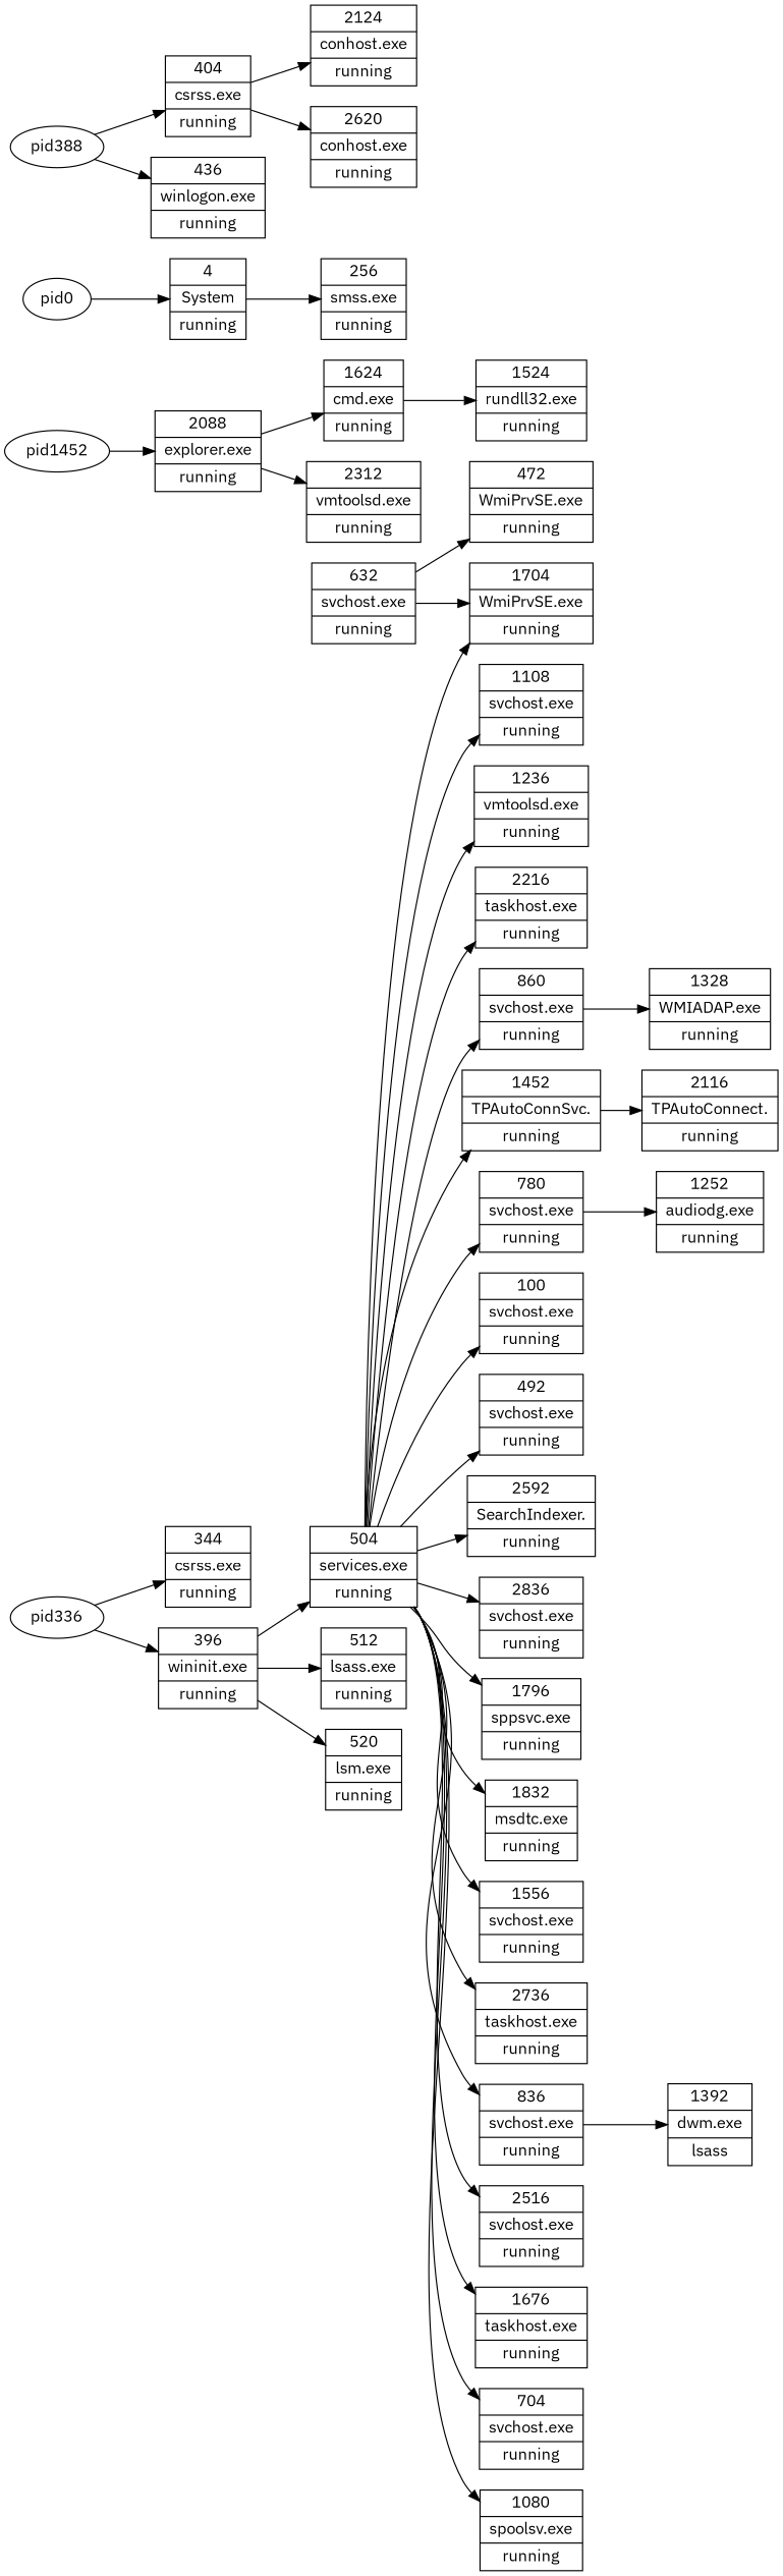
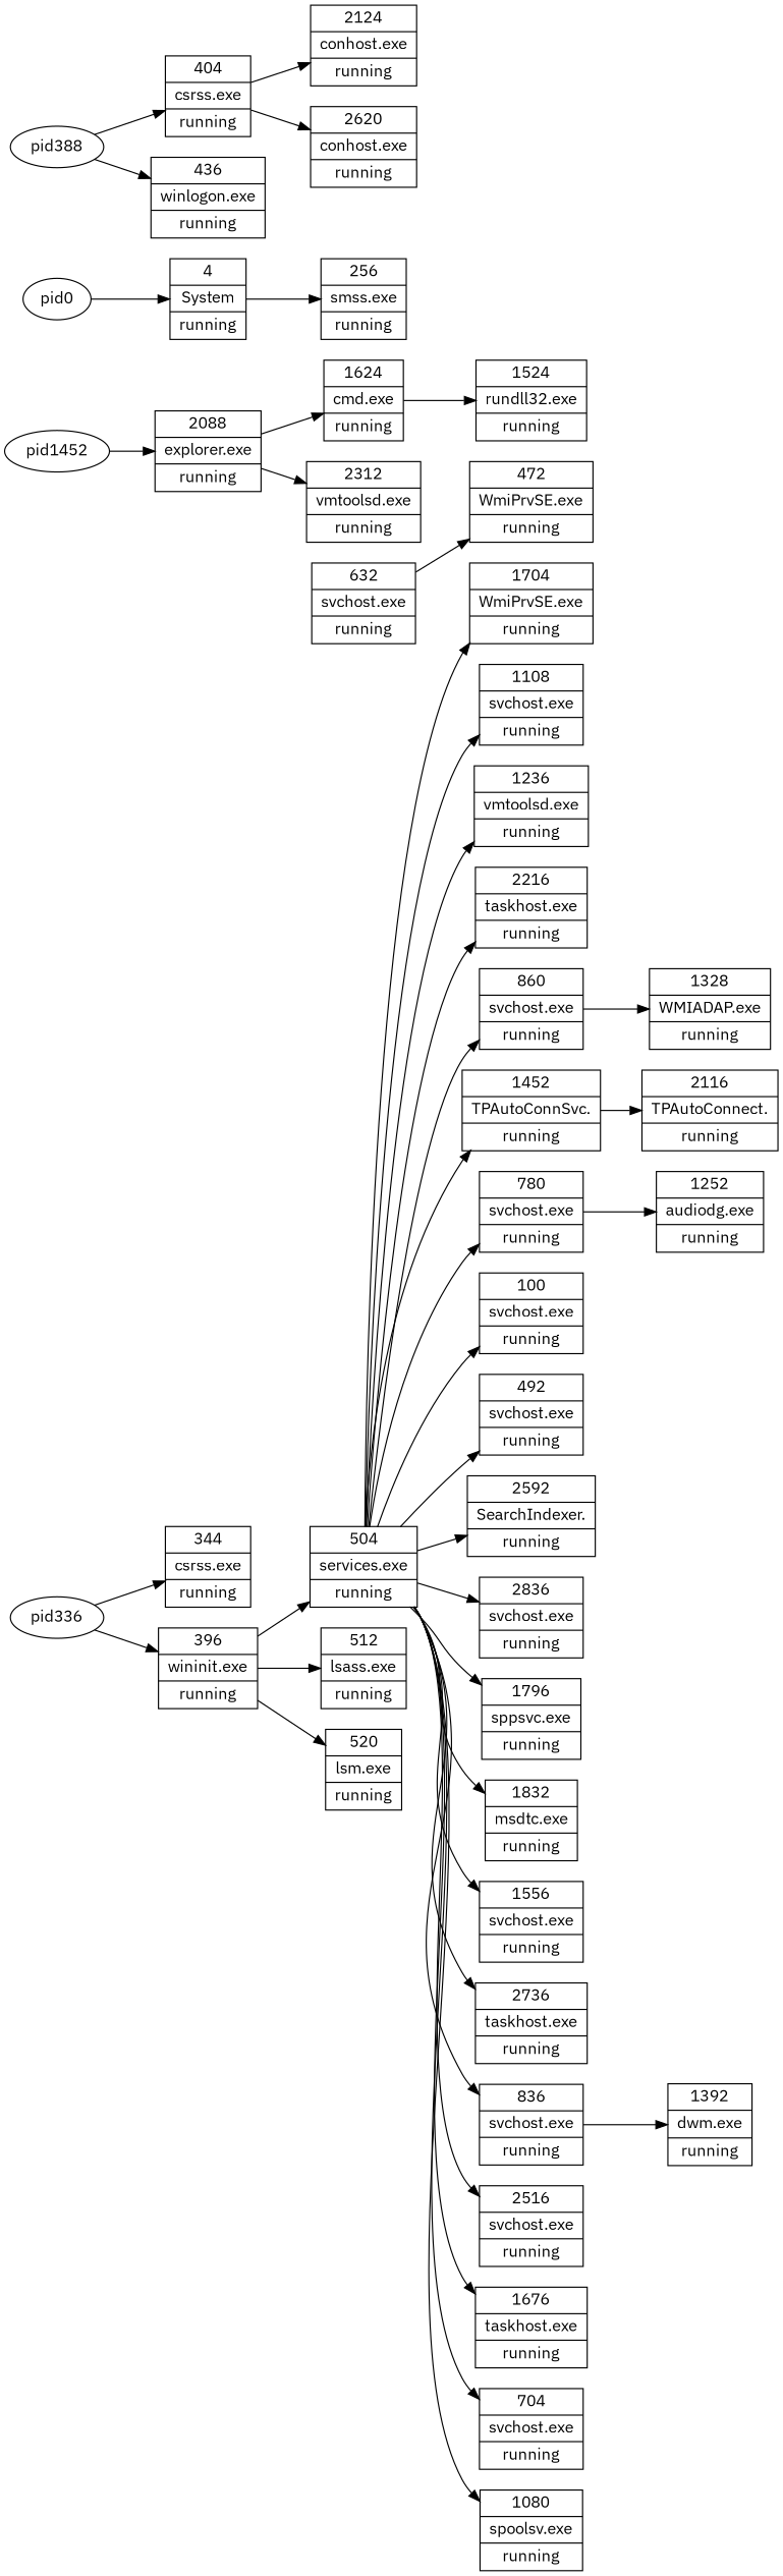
  digraph {
    fontname="IBM Plex Sans"
    rankdir=LR
    node [fontname="IBM Plex Sans" shape=record]
    edge [fontname="IBM Plex Sans"]
    n1 [label="504 | services.exe |running"]
    n2 [label="1108 | svchost.exe |running"]
    n3 [label="1236 | vmtoolsd.exe |running"]
    n4 [label="2216 | taskhost.exe |running"]
    n5 [label="860 | svchost.exe |running"]
    n6 [label="1452 | TPAutoConnSvc. |running"]
    n7 [label="780 | svchost.exe |running"]
    n8 [label="100 | svchost.exe |running"]
    n9 [label="492 | svchost.exe |running"]
    n10 [label="2592 | SearchIndexer. |running"]
    n11 [label="2836 | svchost.exe |running"]
    n12 [label="1796 | sppsvc.exe |running"]
    n13 [label="1832 | msdtc.exe |running"]
    n14 [label="1556 | svchost.exe |running"]
    n15 [label="2736 | taskhost.exe |running"]
    n16 [label="836 | svchost.exe |running"]
    n17 [label="2516 | svchost.exe |running"]
    n18 [label="1676 | taskhost.exe |running"]
    n19 [label="704 | svchost.exe |running"]
    n20 [label="1080 | spoolsv.exe |running"]
    n21 [label="1704 | WmiPrvSE.exe |running"]
    n22 [label="1328 | WMIADAP.exe |running"]
    n23 [label="2116 | TPAutoConnect. |running"]
    n24 [label="1252 | audiodg.exe |running"]
    n25 [label="632 | svchost.exe |running"]
    n26 [label="472 | WmiPrvSE.exe |running"]
-   n27 [label="1392 | dwm.exe |lsass"]
+   n27 [label="1392 | dwm.exe |running"]
    n28 [label="1624 | cmd.exe |running"]
    n29 [label="1524 | rundll32.exe |running"]
    n30 [label="4 | System |running"]
    n31 [label="256 | smss.exe |running"]
    pid0 [shape=""]
    n33 [label="404 | csrss.exe |running"]
    n34 [label="2124 | conhost.exe |running"]
    n35 [label="2620 | conhost.exe |running"]
    pid388 [shape=""]
    n37 [label="436 | winlogon.exe |running"]
    n38 [label="2088 | explorer.exe |running"]
    n39 [label="2312 | vmtoolsd.exe |running"]
    n40 [label=pid1452 shape=""]
    n41 [label="344 | csrss.exe |running"]
    pid336 [shape=""]
    n43 [label="396 | wininit.exe |running"]
    n44 [label="512 | lsass.exe |running"]
    n45 [label="520 | lsm.exe |running"]
    n1 -> n2
    n1 -> n3
    n1 -> n4
    n1 -> n5
    n1 -> n6
    n1 -> n7
    n1 -> n8
    n1 -> n9
    n1 -> n10
    n1 -> n11
    n1 -> n12
    n1 -> n13
    n1 -> n14
    n1 -> n15
    n1 -> n16
    n1 -> n17
    n1 -> n18
    n1 -> n19
    n1 -> n20
    n1 -> n21
    n5 -> n22
    n6 -> n23
    n7 -> n24
    n16 -> n27
-   n25 -> n21
    n25 -> n26
    n28 -> n29
    n30 -> n31
    pid0 -> n30
    n33 -> n34
    n33 -> n35
    pid388 -> n33
    pid388 -> n37
    n38 -> n28
    n38 -> n39
    n40 -> n38
    pid336 -> n41
    pid336 -> n43
    n43 -> n1
    n43 -> n44
    n43 -> n45
  }
